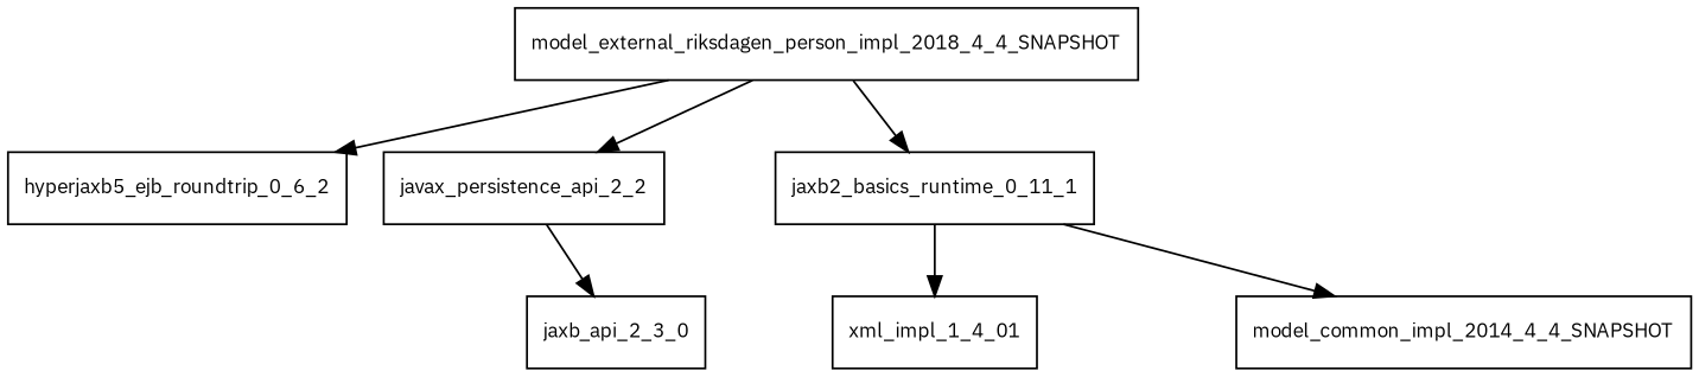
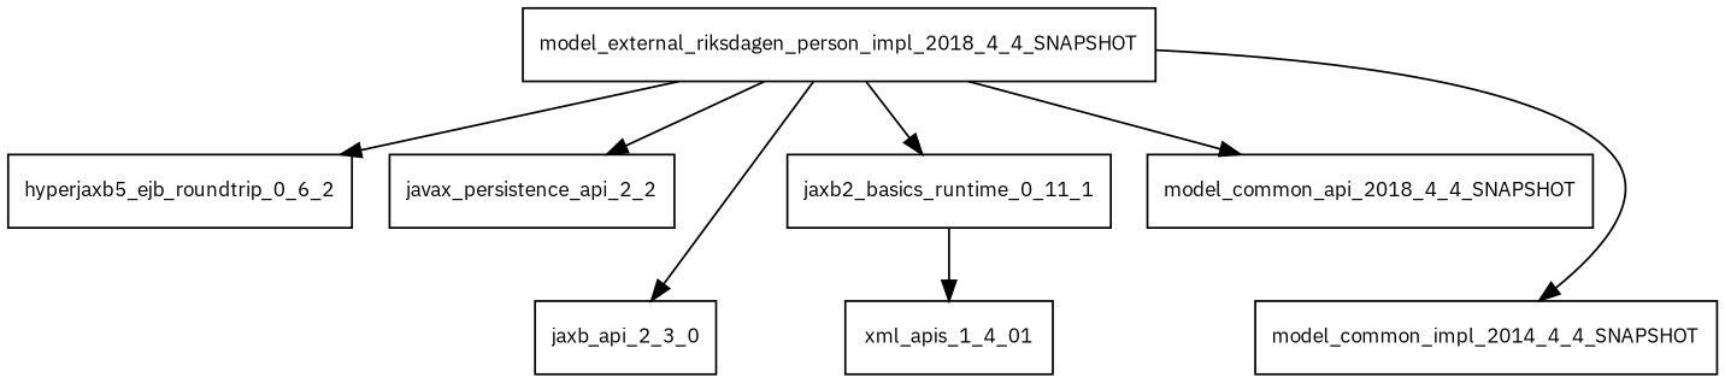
  digraph {
    fontname="IBM Plex Sans"
    node [fontname="IBM Plex Sans" fontsize=10.0 shape=box]
    edge [fontname="IBM Plex Sans"]
    n1 [label=hyperjaxb5_ejb_roundtrip_0_6_2]
    model_external_riksdagen_person_impl_2018_4_4_SNAPSHOT
    javax_persistence_api_2_2
    jaxb_api_2_3_0
    jaxb2_basics_runtime_0_11_1
+   model_common_api_2018_4_4_SNAPSHOT
    n7 [label=model_common_impl_2014_4_4_SNAPSHOT]
-   xml_apis_1_4_01 [label=xml_impl_1_4_01]
+   xml_apis_1_4_01
    model_external_riksdagen_person_impl_2018_4_4_SNAPSHOT -> n1
    model_external_riksdagen_person_impl_2018_4_4_SNAPSHOT -> javax_persistence_api_2_2
-   javax_persistence_api_2_2 -> jaxb_api_2_3_0
+   model_external_riksdagen_person_impl_2018_4_4_SNAPSHOT -> jaxb_api_2_3_0
    model_external_riksdagen_person_impl_2018_4_4_SNAPSHOT -> jaxb2_basics_runtime_0_11_1
-   jaxb2_basics_runtime_0_11_1 -> n7
+   model_external_riksdagen_person_impl_2018_4_4_SNAPSHOT -> model_common_api_2018_4_4_SNAPSHOT
+   model_external_riksdagen_person_impl_2018_4_4_SNAPSHOT -> n7
    jaxb2_basics_runtime_0_11_1 -> xml_apis_1_4_01
  }
